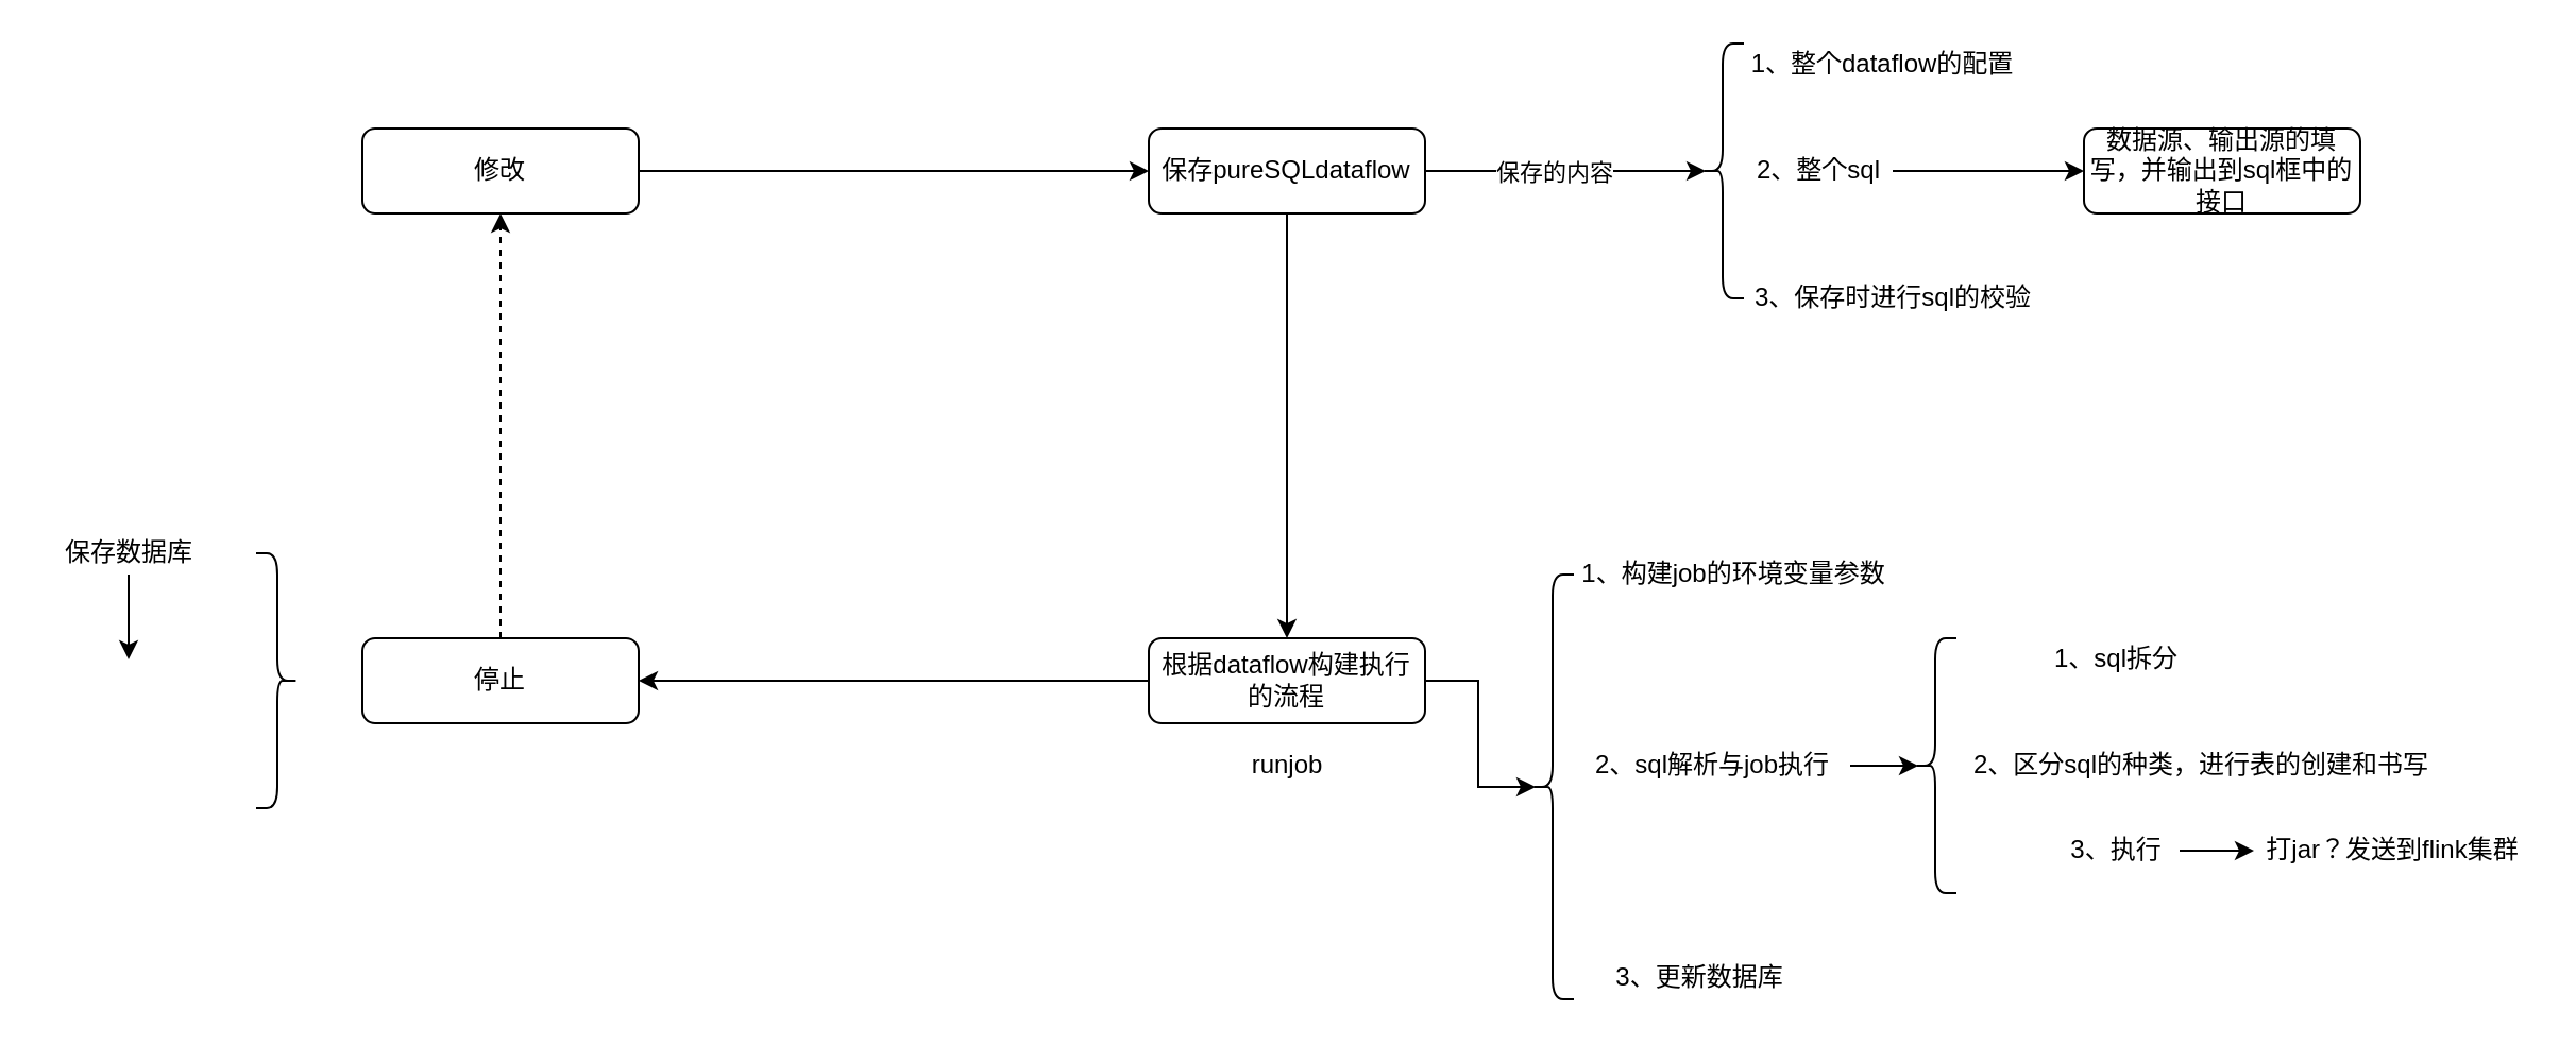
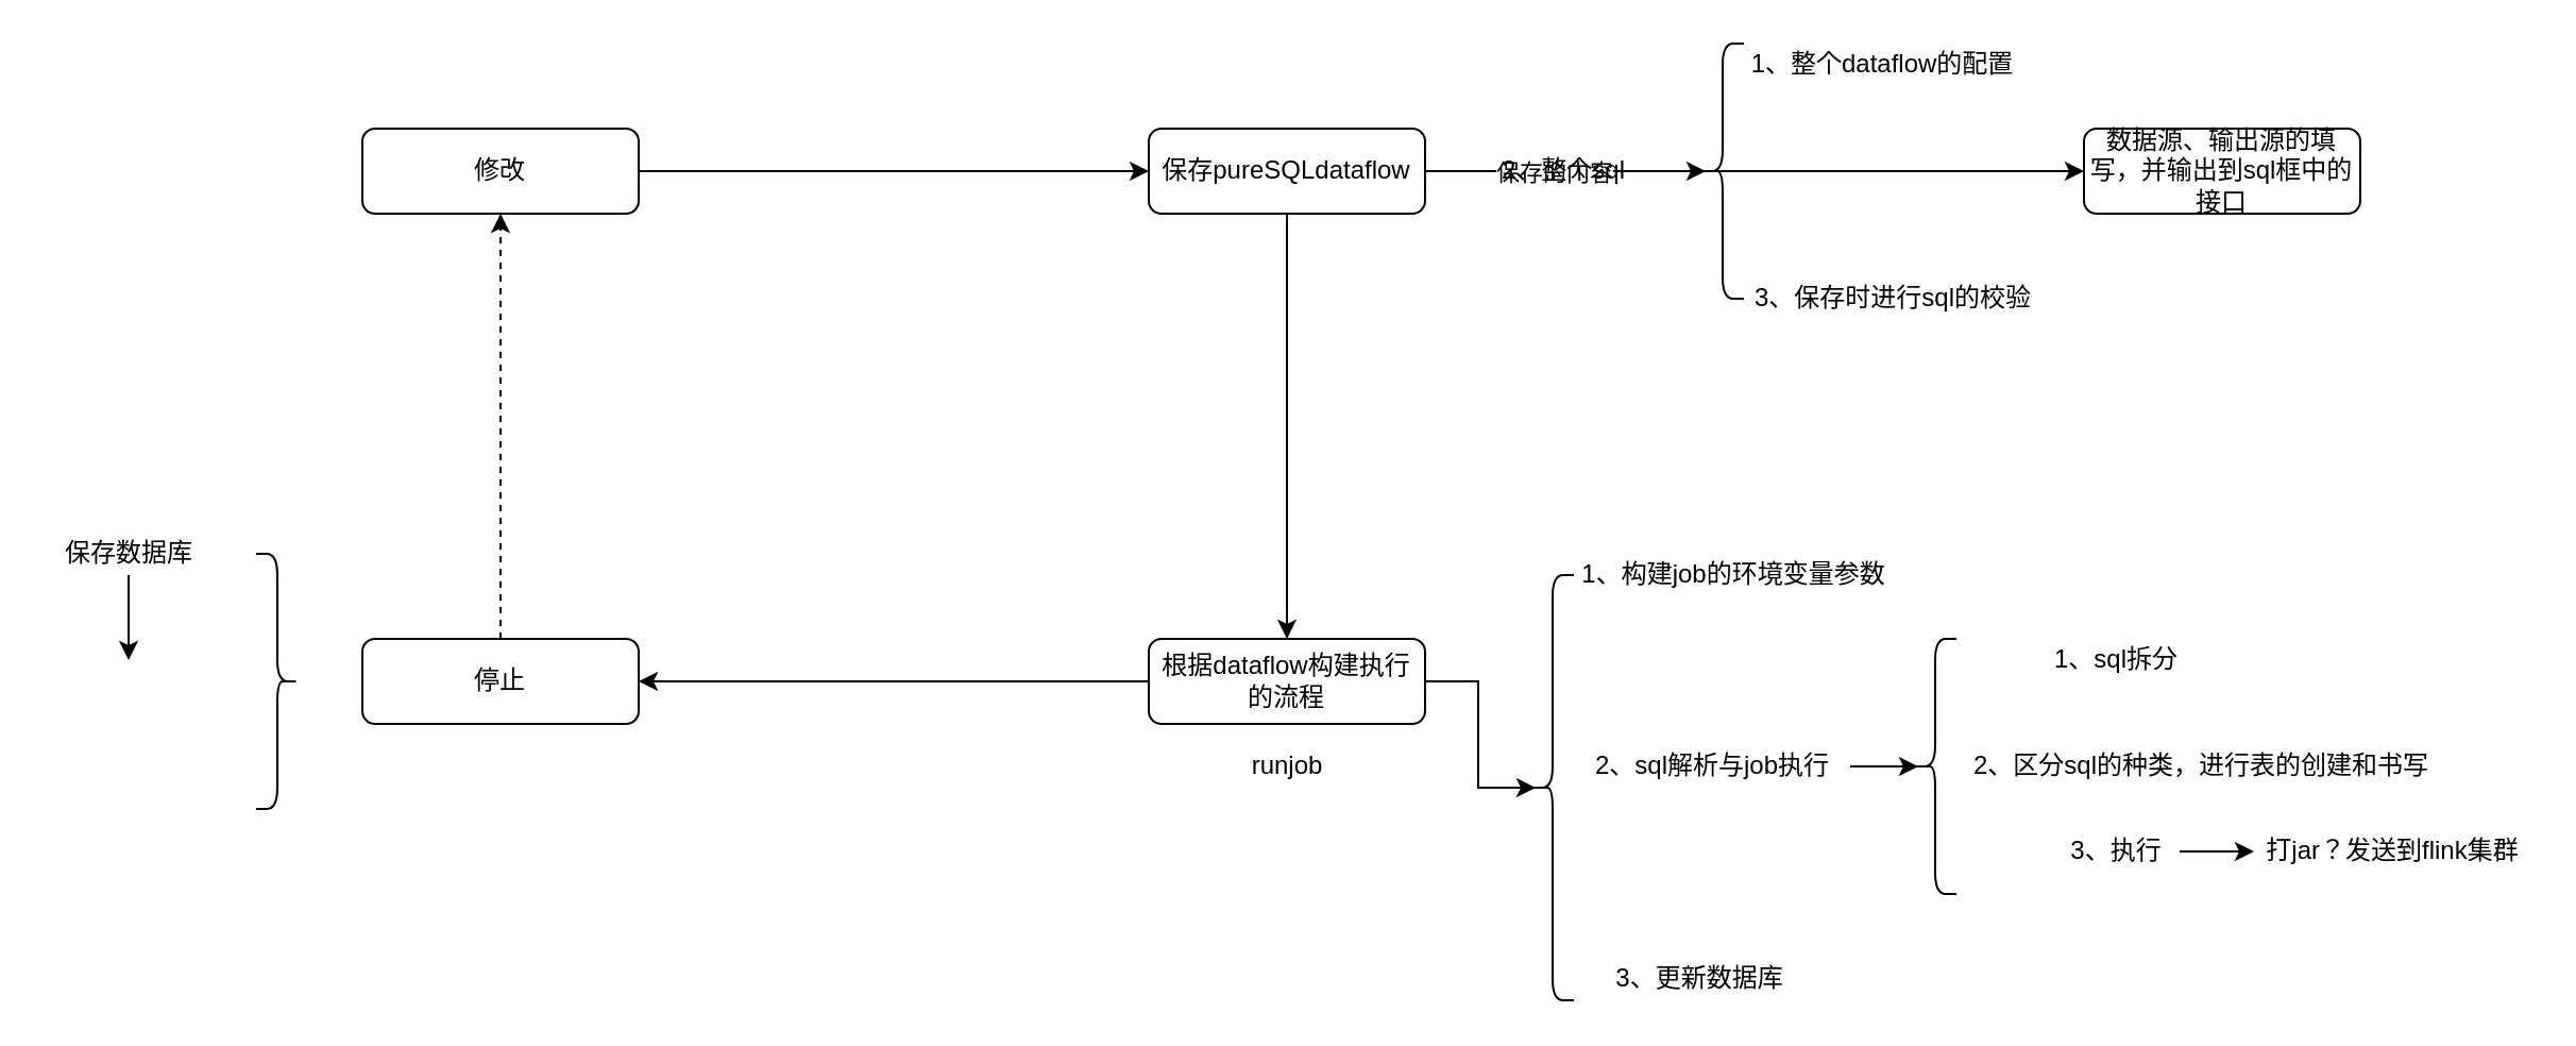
  <mxCell id="0" />
  <mxCell id="1" parent="0" />
  <mxCell id="2" value="" style="edgeStyle=orthogonalEdgeStyle;rounded=0;orthogonalLoop=1;jettySize=auto;html=1;" edge="1" parent="1" source="5" target="8"><mxGeometry relative="1" as="geometry" /></mxCell>
  <mxCell id="3" value="" style="edgeStyle=orthogonalEdgeStyle;rounded=0;orthogonalLoop=1;jettySize=auto;html=1;entryX=0.1;entryY=0.5;entryDx=0;entryDy=0;entryPerimeter=0;" edge="1" parent="1" source="5" target="9"><mxGeometry relative="1" as="geometry" /></mxCell>
  <mxCell id="4" value="保存的内容" style="edgeLabel;html=1;align=center;verticalAlign=middle;resizable=0;points=[];" vertex="1" connectable="0" parent="3"><mxGeometry x="-0.309" y="1" relative="1" as="geometry"><mxPoint x="14" y="1" as="offset" /></mxGeometry></mxCell>
  <mxCell id="5" value="保存pureSQLdataflow" style="rounded=1;whiteSpace=wrap;html=1;" vertex="1" parent="1"><mxGeometry x="540" y="60" width="130" height="40" as="geometry" /></mxCell>
  <mxCell id="6" value="" style="edgeStyle=orthogonalEdgeStyle;rounded=0;orthogonalLoop=1;jettySize=auto;html=1;entryX=0.1;entryY=0.5;entryDx=0;entryDy=0;entryPerimeter=0;" edge="1" parent="1" source="8" target="15"><mxGeometry relative="1" as="geometry" /></mxCell>
  <mxCell id="7" value="" style="edgeStyle=orthogonalEdgeStyle;rounded=0;orthogonalLoop=1;jettySize=auto;html=1;" edge="1" parent="1" source="8" target="28"><mxGeometry relative="1" as="geometry" /></mxCell>
  <mxCell id="8" value="根据dataflow构建执行的流程" style="rounded=1;whiteSpace=wrap;html=1;" vertex="1" parent="1"><mxGeometry x="540" y="300" width="130" height="40" as="geometry" /></mxCell>
  <mxCell id="9" value="" style="shape=curlyBracket;whiteSpace=wrap;html=1;rounded=1;" vertex="1" parent="1"><mxGeometry x="800" y="20" width="20" height="120" as="geometry" /></mxCell>
  <mxCell id="10" value="1、整个dataflow的配置" style="text;html=1;align=center;verticalAlign=middle;resizable=0;points=[];autosize=1;strokeColor=none;" vertex="1" parent="1"><mxGeometry x="815" y="20" width="140" height="20" as="geometry" /></mxCell>
  <mxCell id="11" value="" style="edgeStyle=orthogonalEdgeStyle;rounded=0;orthogonalLoop=1;jettySize=auto;html=1;" edge="1" parent="1" source="12" target="13"><mxGeometry relative="1" as="geometry" /></mxCell>
- <mxCell id="12" value="2、整个sql" style="text;html=1;align=center;verticalAlign=middle;resizable=0;points=[];autosize=1;strokeColor=none;" vertex="1" parent="1"><mxGeometry x="820" y="70" width="70" height="20" as="geometry" /></mxCell>
+ <mxCell id="12" value="2、整个sql" style="text;html=1;align=center;verticalAlign=middle;resizable=0;points=[];autosize=1;strokeColor=none;" vertex="1" parent="1"><mxGeometry x="700" y="70" width="70" height="20" as="geometry" /></mxCell>
  <mxCell id="13" value="数据源、输出源的填写，并输出到sql框中的接口" style="rounded=1;whiteSpace=wrap;html=1;" vertex="1" parent="1"><mxGeometry x="980" y="60" width="130" height="40" as="geometry" /></mxCell>
  <mxCell id="14" value="runjob" style="text;html=1;align=center;verticalAlign=middle;resizable=0;points=[];autosize=1;strokeColor=none;" vertex="1" parent="1"><mxGeometry x="580" y="350" width="50" height="20" as="geometry" /></mxCell>
  <mxCell id="15" value="" style="shape=curlyBracket;whiteSpace=wrap;html=1;rounded=1;" vertex="1" parent="1"><mxGeometry x="720" y="270" width="20" height="200" as="geometry" /></mxCell>
  <mxCell id="16" value="" style="edgeStyle=orthogonalEdgeStyle;rounded=0;orthogonalLoop=1;jettySize=auto;html=1;entryX=0.1;entryY=0.5;entryDx=0;entryDy=0;entryPerimeter=0;" edge="1" parent="1" source="17" target="18"><mxGeometry relative="1" as="geometry" /></mxCell>
  <mxCell id="17" value="2、sql解析与job执行" style="text;html=1;align=center;verticalAlign=middle;resizable=0;points=[];autosize=1;strokeColor=none;" vertex="1" parent="1"><mxGeometry x="740" y="350" width="130" height="20" as="geometry" /></mxCell>
  <mxCell id="18" value="" style="shape=curlyBracket;whiteSpace=wrap;html=1;rounded=1;size=0.5;" vertex="1" parent="1"><mxGeometry x="900" y="300" width="20" height="120" as="geometry" /></mxCell>
  <mxCell id="19" value="1、构建job的环境变量参数" style="text;html=1;align=center;verticalAlign=middle;resizable=0;points=[];autosize=1;strokeColor=none;" vertex="1" parent="1"><mxGeometry x="735" y="260" width="160" height="20" as="geometry" /></mxCell>
  <mxCell id="20" value="1、sql拆分" style="text;html=1;align=center;verticalAlign=middle;resizable=0;points=[];autosize=1;strokeColor=none;" vertex="1" parent="1"><mxGeometry x="960" y="300" width="70" height="20" as="geometry" /></mxCell>
  <mxCell id="21" value="2、区分sql的种类，进行表的创建和书写" style="text;html=1;align=center;verticalAlign=middle;resizable=0;points=[];autosize=1;strokeColor=none;" vertex="1" parent="1"><mxGeometry x="920" y="350" width="230" height="20" as="geometry" /></mxCell>
  <mxCell id="22" value="" style="edgeStyle=orthogonalEdgeStyle;rounded=0;orthogonalLoop=1;jettySize=auto;html=1;" edge="1" parent="1" source="23" target="26"><mxGeometry relative="1" as="geometry" /></mxCell>
  <mxCell id="23" value="3、执行" style="text;html=1;align=center;verticalAlign=middle;resizable=0;points=[];autosize=1;strokeColor=none;" vertex="1" parent="1"><mxGeometry x="965" y="390" width="60" height="20" as="geometry" /></mxCell>
  <mxCell id="24" value="3、保存时进行sql的校验" style="text;html=1;align=center;verticalAlign=middle;resizable=0;points=[];autosize=1;strokeColor=none;" vertex="1" parent="1"><mxGeometry x="815" y="130" width="150" height="20" as="geometry" /></mxCell>
  <mxCell id="25" value="3、更新数据库" style="text;html=1;align=center;verticalAlign=middle;resizable=0;points=[];autosize=1;strokeColor=none;" vertex="1" parent="1"><mxGeometry x="754" y="450" width="90" height="20" as="geometry" /></mxCell>
  <mxCell id="26" value="打jar？发送到flink集群" style="text;html=1;align=center;verticalAlign=middle;resizable=0;points=[];autosize=1;strokeColor=none;" vertex="1" parent="1"><mxGeometry x="1060" y="390" width="130" height="20" as="geometry" /></mxCell>
  <mxCell id="27" value="" style="edgeStyle=orthogonalEdgeStyle;rounded=0;orthogonalLoop=1;jettySize=auto;html=1;dashed=1;" edge="1" parent="1" source="28" target="30"><mxGeometry relative="1" as="geometry" /></mxCell>
  <mxCell id="28" value="停止" style="rounded=1;whiteSpace=wrap;html=1;" vertex="1" parent="1"><mxGeometry x="170" y="300" width="130" height="40" as="geometry" /></mxCell>
  <mxCell id="29" style="edgeStyle=orthogonalEdgeStyle;rounded=0;orthogonalLoop=1;jettySize=auto;html=1;entryX=0;entryY=0.5;entryDx=0;entryDy=0;" edge="1" parent="1" source="30" target="5"><mxGeometry relative="1" as="geometry"><Array as="points"><mxPoint x="230" y="80" /></Array></mxGeometry></mxCell>
  <mxCell id="30" value="修改" style="rounded=1;whiteSpace=wrap;html=1;" vertex="1" parent="1"><mxGeometry x="170" y="60" width="130" height="40" as="geometry" /></mxCell>
  <mxCell id="31" value="" style="shape=curlyBracket;whiteSpace=wrap;html=1;rounded=1;flipH=1;" vertex="1" parent="1"><mxGeometry x="120" y="260" width="20" height="120" as="geometry" /></mxCell>
  <mxCell id="32" value="" style="edgeStyle=orthogonalEdgeStyle;rounded=0;orthogonalLoop=1;jettySize=auto;html=1;" edge="1" parent="1" source="33"><mxGeometry relative="1" as="geometry"><mxPoint x="60" y="310" as="targetPoint" /></mxGeometry></mxCell>
  <mxCell id="33" value="保存数据库" style="text;html=1;align=center;verticalAlign=middle;resizable=0;points=[];autosize=1;strokeColor=none;" vertex="1" parent="1"><mxGeometry x="20" y="250" width="80" height="20" as="geometry" /></mxCell>
